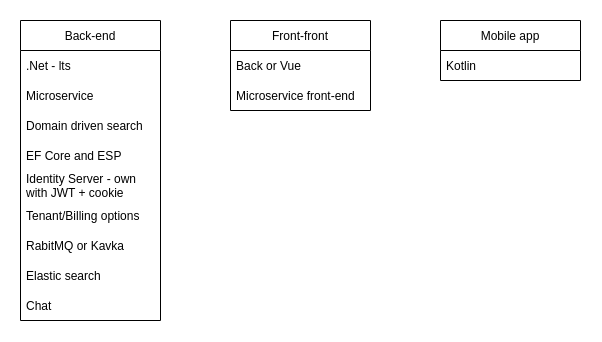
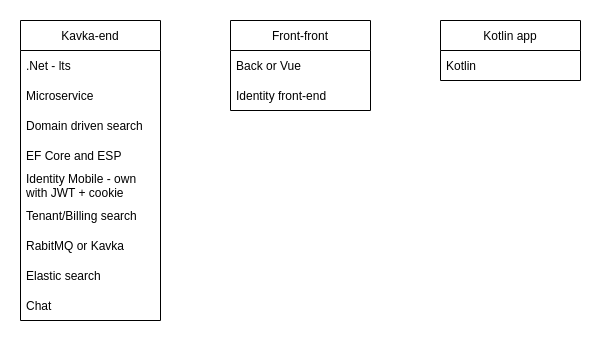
  <mxCell id="0" />
  <mxCell id="1" parent="0" />
- <mxCell id="2" value="Back-end" style="swimlane;fontStyle=0;childLayout=stackLayout;horizontal=1;startSize=30;horizontalStack=0;resizeParent=1;resizeParentMax=0;resizeLast=0;collapsible=1;marginBottom=0;" parent="1" vertex="1"><mxGeometry x="20" y="20" width="140" height="300" as="geometry" /></mxCell>
+ <mxCell id="2" value="Kavka-end" style="swimlane;fontStyle=0;childLayout=stackLayout;horizontal=1;startSize=30;horizontalStack=0;resizeParent=1;resizeParentMax=0;resizeLast=0;collapsible=1;marginBottom=0;" parent="1" vertex="1"><mxGeometry x="20" y="20" width="140" height="300" as="geometry" /></mxCell>
  <mxCell id="3" value=".Net - lts" style="text;strokeColor=none;fillColor=none;align=left;verticalAlign=middle;spacingLeft=4;spacingRight=4;overflow=hidden;points=[[0,0.5],[1,0.5]];portConstraint=eastwest;rotatable=0;" parent="2" vertex="1"><mxGeometry y="30" width="140" height="30" as="geometry" /></mxCell>
  <mxCell id="4" value="Microservice" style="text;strokeColor=none;fillColor=none;align=left;verticalAlign=middle;spacingLeft=4;spacingRight=4;overflow=hidden;points=[[0,0.5],[1,0.5]];portConstraint=eastwest;rotatable=0;" parent="2" vertex="1"><mxGeometry y="60" width="140" height="30" as="geometry" /></mxCell>
  <mxCell id="5" value="Domain driven search" style="text;strokeColor=none;fillColor=none;align=left;verticalAlign=middle;spacingLeft=4;spacingRight=4;overflow=hidden;points=[[0,0.5],[1,0.5]];portConstraint=eastwest;rotatable=0;" parent="2" vertex="1"><mxGeometry y="90" width="140" height="30" as="geometry" /></mxCell>
  <mxCell id="6" value="EF Core and ESP" style="text;strokeColor=none;fillColor=none;align=left;verticalAlign=middle;spacingLeft=4;spacingRight=4;overflow=hidden;points=[[0,0.5],[1,0.5]];portConstraint=eastwest;rotatable=0;" parent="2" vertex="1"><mxGeometry y="120" width="140" height="30" as="geometry" /></mxCell>
- <mxCell id="7" value="Identity Server - own&#10;with JWT + cookie" style="text;strokeColor=none;fillColor=none;align=left;verticalAlign=middle;spacingLeft=4;spacingRight=4;overflow=hidden;points=[[0,0.5],[1,0.5]];portConstraint=eastwest;rotatable=0;" parent="2" vertex="1"><mxGeometry y="150" width="140" height="30" as="geometry" /></mxCell>
- <mxCell id="8" value="Tenant/Billing options" style="text;strokeColor=none;fillColor=none;align=left;verticalAlign=middle;spacingLeft=4;spacingRight=4;overflow=hidden;points=[[0,0.5],[1,0.5]];portConstraint=eastwest;rotatable=0;" parent="2" vertex="1"><mxGeometry y="180" width="140" height="30" as="geometry" /></mxCell>
+ <mxCell id="7" value="Identity Mobile - own&#10;with JWT + cookie" style="text;strokeColor=none;fillColor=none;align=left;verticalAlign=middle;spacingLeft=4;spacingRight=4;overflow=hidden;points=[[0,0.5],[1,0.5]];portConstraint=eastwest;rotatable=0;" parent="2" vertex="1"><mxGeometry y="150" width="140" height="30" as="geometry" /></mxCell>
+ <mxCell id="8" value="Tenant/Billing search" style="text;strokeColor=none;fillColor=none;align=left;verticalAlign=middle;spacingLeft=4;spacingRight=4;overflow=hidden;points=[[0,0.5],[1,0.5]];portConstraint=eastwest;rotatable=0;" parent="2" vertex="1"><mxGeometry y="180" width="140" height="30" as="geometry" /></mxCell>
  <mxCell id="9" value="RabitMQ or Kavka" style="text;strokeColor=none;fillColor=none;align=left;verticalAlign=middle;spacingLeft=4;spacingRight=4;overflow=hidden;points=[[0,0.5],[1,0.5]];portConstraint=eastwest;rotatable=0;" parent="2" vertex="1"><mxGeometry y="210" width="140" height="30" as="geometry" /></mxCell>
  <mxCell id="10" value="Elastic search" style="text;strokeColor=none;fillColor=none;align=left;verticalAlign=middle;spacingLeft=4;spacingRight=4;overflow=hidden;points=[[0,0.5],[1,0.5]];portConstraint=eastwest;rotatable=0;" parent="2" vertex="1"><mxGeometry y="240" width="140" height="30" as="geometry" /></mxCell>
  <mxCell id="11" value="Chat" style="text;strokeColor=none;fillColor=none;align=left;verticalAlign=middle;spacingLeft=4;spacingRight=4;overflow=hidden;points=[[0,0.5],[1,0.5]];portConstraint=eastwest;rotatable=0;" parent="2" vertex="1"><mxGeometry y="270" width="140" height="30" as="geometry" /></mxCell>
  <mxCell id="12" value="Front-front" style="swimlane;fontStyle=0;childLayout=stackLayout;horizontal=1;startSize=30;horizontalStack=0;resizeParent=1;resizeParentMax=0;resizeLast=0;collapsible=1;marginBottom=0;" parent="1" vertex="1"><mxGeometry x="230" y="20" width="140" height="90" as="geometry" /></mxCell>
  <mxCell id="13" value="Back or Vue" style="text;strokeColor=none;fillColor=none;align=left;verticalAlign=middle;spacingLeft=4;spacingRight=4;overflow=hidden;points=[[0,0.5],[1,0.5]];portConstraint=eastwest;rotatable=0;" parent="12" vertex="1"><mxGeometry y="30" width="140" height="30" as="geometry" /></mxCell>
- <mxCell id="14" value="Microservice front-end" style="text;strokeColor=none;fillColor=none;align=left;verticalAlign=middle;spacingLeft=4;spacingRight=4;overflow=hidden;points=[[0,0.5],[1,0.5]];portConstraint=eastwest;rotatable=0;" parent="12" vertex="1"><mxGeometry y="60" width="140" height="30" as="geometry" /></mxCell>
- <mxCell id="15" value="Mobile app" style="swimlane;fontStyle=0;childLayout=stackLayout;horizontal=1;startSize=30;horizontalStack=0;resizeParent=1;resizeParentMax=0;resizeLast=0;collapsible=1;marginBottom=0;" parent="1" vertex="1"><mxGeometry x="440" y="20" width="140" height="60" as="geometry" /></mxCell>
+ <mxCell id="14" value="Identity front-end" style="text;strokeColor=none;fillColor=none;align=left;verticalAlign=middle;spacingLeft=4;spacingRight=4;overflow=hidden;points=[[0,0.5],[1,0.5]];portConstraint=eastwest;rotatable=0;" parent="12" vertex="1"><mxGeometry y="60" width="140" height="30" as="geometry" /></mxCell>
+ <mxCell id="15" value="Kotlin app" style="swimlane;fontStyle=0;childLayout=stackLayout;horizontal=1;startSize=30;horizontalStack=0;resizeParent=1;resizeParentMax=0;resizeLast=0;collapsible=1;marginBottom=0;" parent="1" vertex="1"><mxGeometry x="440" y="20" width="140" height="60" as="geometry" /></mxCell>
  <mxCell id="16" value="Kotlin" style="text;strokeColor=none;fillColor=none;align=left;verticalAlign=middle;spacingLeft=4;spacingRight=4;overflow=hidden;points=[[0,0.5],[1,0.5]];portConstraint=eastwest;rotatable=0;" parent="15" vertex="1"><mxGeometry y="30" width="140" height="30" as="geometry" /></mxCell>
